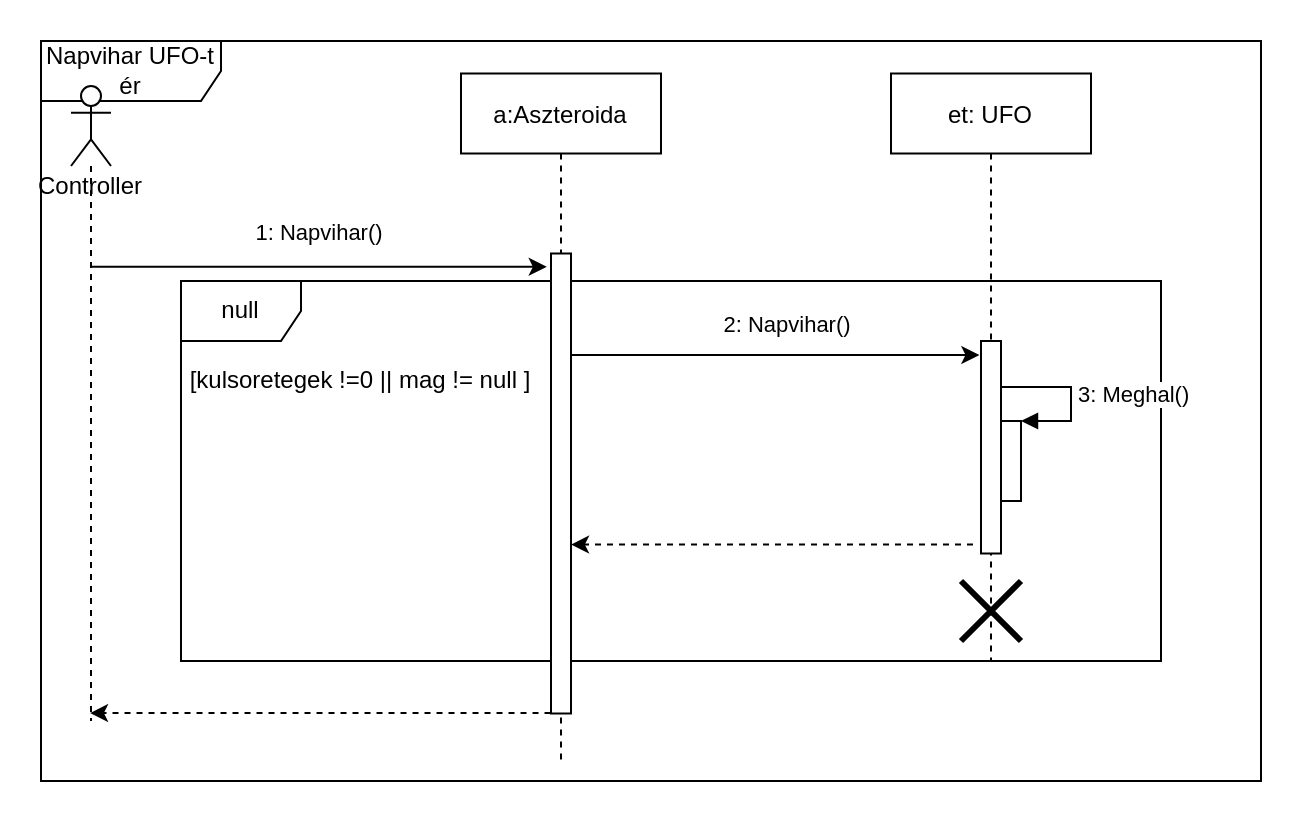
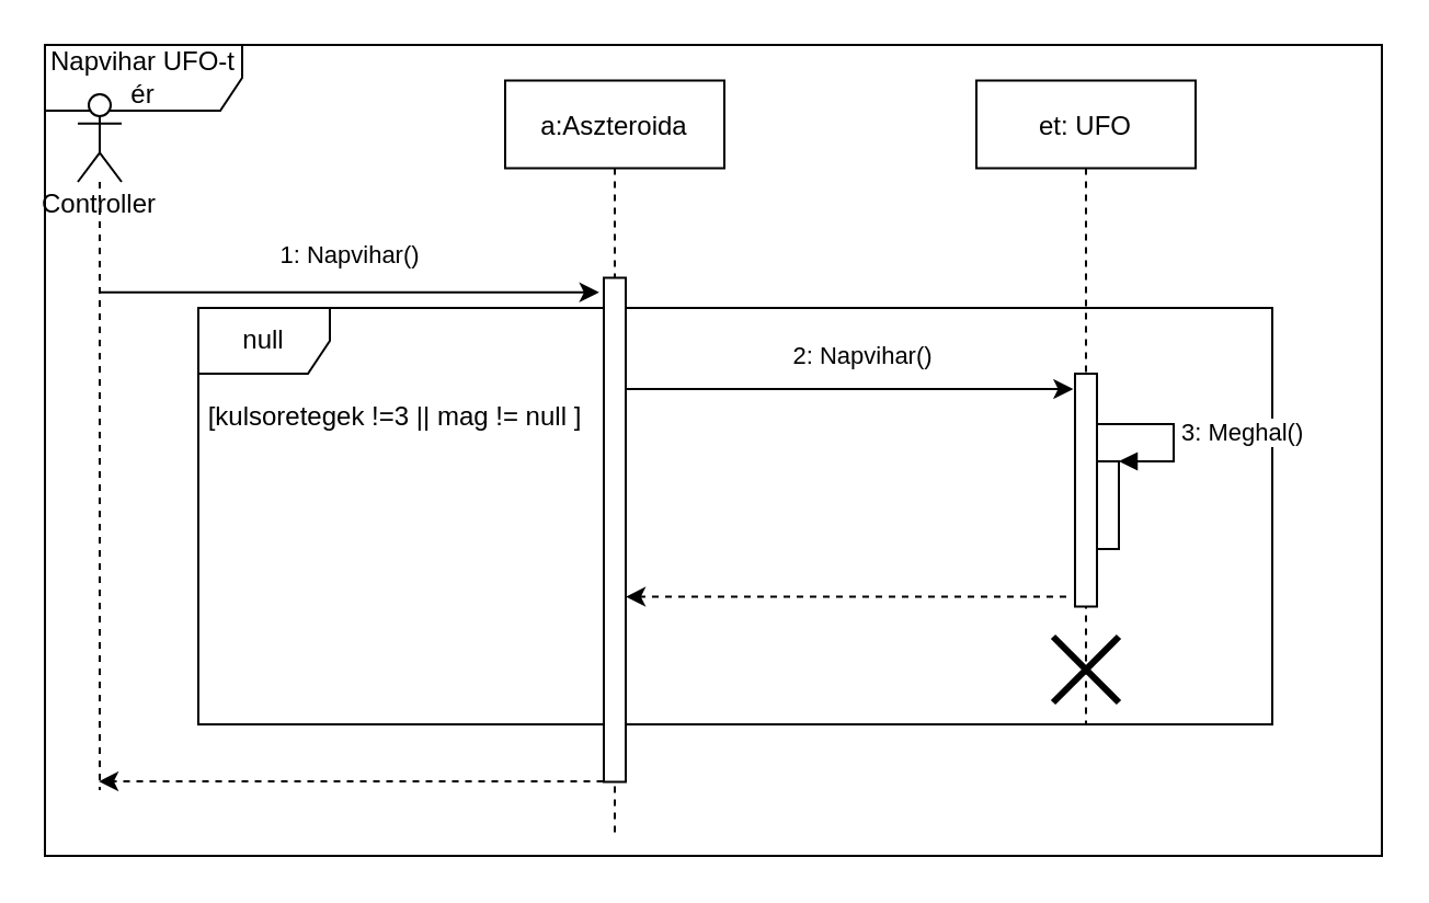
  <mxCell id="0" />
  <mxCell id="1" parent="0" />
  <mxCell id="2" value="Napvihar UFO-t ér" style="shape=umlFrame;whiteSpace=wrap;html=1;width=90;height=30;" vertex="1" parent="1"><mxGeometry y="20" width="610" height="370" as="geometry" x="20" /></mxCell>
  <mxCell id="3" value="null" style="shape=umlFrame;whiteSpace=wrap;html=1;" vertex="1" parent="1"><mxGeometry x="90" y="140" width="490" height="190" as="geometry" /></mxCell>
  <mxCell id="4" value="1: Napvihar()" style="endArrow=classic;html=1;entryX=-0.212;entryY=0.029;entryDx=0;entryDy=0;entryPerimeter=0;" edge="1" parent="1" source="14" target="7"><mxGeometry x="-0.002" y="16" width="50" height="50" relative="1" as="geometry"><mxPoint x="30" y="128" as="sourcePoint" /><mxPoint x="201.6" y="128.1" as="targetPoint" /><mxPoint y="-1" as="offset" /></mxGeometry></mxCell>
- <mxCell id="5" value="[kulsoretegek !=0 || mag != null ]" style="text;html=1;strokeColor=none;fillColor=none;align=center;verticalAlign=middle;whiteSpace=wrap;rounded=0;" vertex="1" parent="1"><mxGeometry x="80" y="180" width="200" height="20" as="geometry" /></mxCell>
+ <mxCell id="5" value="[kulsoretegek !=3 || mag != null ]" style="text;html=1;strokeColor=none;fillColor=none;align=center;verticalAlign=middle;whiteSpace=wrap;rounded=0;" vertex="1" parent="1"><mxGeometry x="80" y="180" width="200" height="20" as="geometry" /></mxCell>
  <mxCell id="6" value="a:Aszteroida" style="shape=umlLifeline;perimeter=lifelinePerimeter;container=1;collapsible=0;recursiveResize=0;rounded=0;shadow=0;strokeWidth=1;" vertex="1" parent="1"><mxGeometry x="230" y="36.25" width="100" height="343.75" as="geometry" /></mxCell>
  <mxCell id="7" value="" style="points=[];perimeter=orthogonalPerimeter;rounded=0;shadow=0;strokeWidth=1;" vertex="1" parent="6"><mxGeometry x="45" y="90" width="10" height="230" as="geometry" /></mxCell>
  <mxCell id="8" value="et: UFO" style="shape=umlLifeline;perimeter=lifelinePerimeter;container=1;collapsible=0;recursiveResize=0;rounded=0;shadow=0;strokeWidth=1;" vertex="1" parent="1"><mxGeometry x="445" y="36.25" width="100" height="293.75" as="geometry" /></mxCell>
  <mxCell id="9" value="" style="points=[];perimeter=orthogonalPerimeter;rounded=0;shadow=0;strokeWidth=1;" vertex="1" parent="8"><mxGeometry x="45" y="133.75" width="10" height="106.25" as="geometry" /></mxCell>
  <mxCell id="10" value="" style="shape=umlDestroy;whiteSpace=wrap;html=1;strokeWidth=3;" vertex="1" parent="8"><mxGeometry x="35" y="253.75" width="30" height="30" as="geometry" /></mxCell>
  <mxCell id="11" value="&lt;span style=&quot;color: rgb(0 , 0 , 0) ; font-family: &amp;#34;helvetica&amp;#34; ; font-size: 11px ; font-style: normal ; font-weight: 400 ; letter-spacing: normal ; text-align: center ; text-indent: 0px ; text-transform: none ; word-spacing: 0px ; background-color: rgb(255 , 255 , 255) ; display: inline ; float: none&quot;&gt;2: Napvihar()&lt;/span&gt;" style="endArrow=classic;html=1;entryX=-0.08;entryY=0.066;entryDx=0;entryDy=0;entryPerimeter=0;" edge="1" parent="1" source="7" target="9"><mxGeometry x="0.055" y="15" width="50" height="50" relative="1" as="geometry"><mxPoint x="570" y="320" as="sourcePoint" /><mxPoint x="620" y="270" as="targetPoint" /><mxPoint as="offset" /></mxGeometry></mxCell>
  <mxCell id="12" value="" style="endArrow=classic;html=1;dashed=1;exitX=-0.4;exitY=0.958;exitDx=0;exitDy=0;exitPerimeter=0;" edge="1" parent="1" source="9" target="7"><mxGeometry width="50" height="50" relative="1" as="geometry"><mxPoint x="609" y="375" as="sourcePoint" /><mxPoint x="423" y="375" as="targetPoint" /></mxGeometry></mxCell>
  <mxCell id="13" value="" style="endArrow=classic;html=1;dashed=1;exitX=-0.024;exitY=0.999;exitDx=0;exitDy=0;exitPerimeter=0;" edge="1" parent="1" source="7" target="14"><mxGeometry width="50" height="50" relative="1" as="geometry"><mxPoint x="196.33" y="442.96" as="sourcePoint" /><mxPoint x="50" y="443" as="targetPoint" /></mxGeometry></mxCell>
  <mxCell id="14" value="Controller" style="shape=umlLifeline;participant=umlActor;perimeter=lifelinePerimeter;whiteSpace=wrap;html=1;container=1;collapsible=0;recursiveResize=0;verticalAlign=top;spacingTop=36;outlineConnect=0;" vertex="1" parent="1"><mxGeometry x="35" y="42.5" width="20" height="317.5" as="geometry" /></mxCell>
  <mxCell id="15" value="" style="html=1;points=[];perimeter=orthogonalPerimeter;" vertex="1" parent="1"><mxGeometry x="500" y="210" width="10" height="40" as="geometry" /></mxCell>
  <mxCell id="16" value="3: Meghal()" style="edgeStyle=orthogonalEdgeStyle;html=1;align=left;spacingLeft=2;endArrow=block;rounded=0;entryX=1;entryY=0;" edge="1" parent="1" source="9" target="15"><mxGeometry relative="1" as="geometry"><mxPoint x="490" y="193.06" as="sourcePoint" /><Array as="points"><mxPoint x="535" y="193" /><mxPoint x="535" y="210" /></Array></mxGeometry></mxCell>
